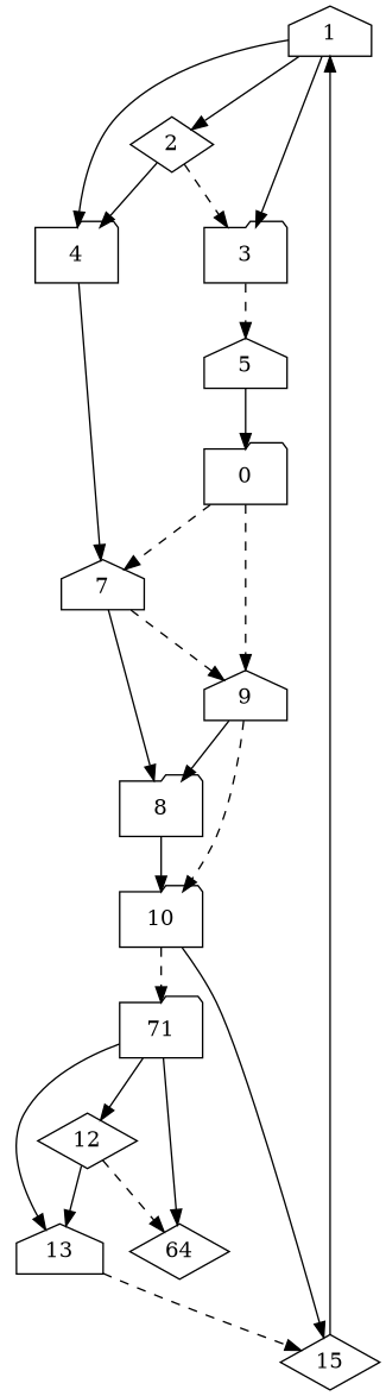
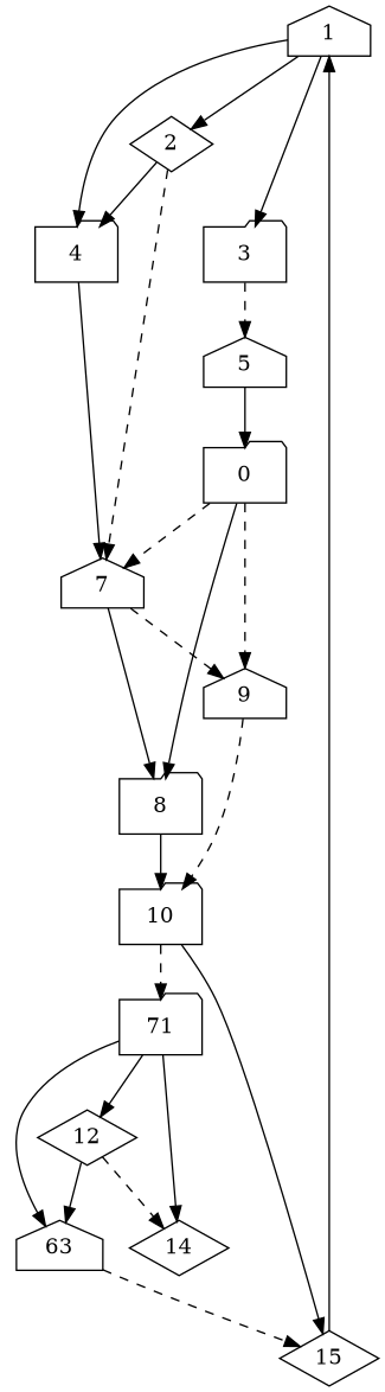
  digraph {
    node [shape=folder]
    edge [heightLimit=8 primaryType=sideStreet secondaryType=none style=solid village=Saarbruecken weight=3]
    1 [shape=house]
    2 [shape=diamond]
    3
    4
    5 [shape=house]
    7 [shape=house]
    n7 [label=0]
    8
    9 [shape=house]
    10
    n11 [label=71]
    15 [shape=diamond]
    12 [shape=diamond]
-   13 [shape=house]
-   14 [shape=diamond label=64]
+   13 [shape=house label=63]
+   14 [shape=diamond]
    1 -> 2 [heightLimit=3]
    1 -> 3 [heightLimit=2 secondaryType=tunnel weight=1]
    1 -> 4 [secondaryType=oneWayStreet weight=7]
-   2 -> 3 [style=dashed weight=11]
+   2 -> 7 [style=dashed weight=11]
    2 -> 4 [heightLimit=9 primaryType=mainStreet]
    3 -> 5 [heightLimit=12 style=dashed weight=9]
    4 -> 7 [heightLimit=4 primaryType=mainStreet secondaryType=oneWayStreet weight=2]
    5 -> n7 [heightLimit=10 primaryType=countyRoad village=Saarland weight=16]
    7 -> 8 [village=Homburg weight=6]
    7 -> 9 [heightLimit=9 primaryType=mainStreet style=dashed village=Homburg]
    n7 -> 7 [heightLimit=10 style=dashed village=Homburg]
-   9 -> 8 [heightLimit=2 secondaryType=tunnel village=Homburg weight=1]
+   n7 -> 8 [heightLimit=2 secondaryType=tunnel village=Homburg weight=1]
    n7 -> 9 [secondaryType=oneWayStreet style=dashed village=Homburg weight=7]
    8 -> 10 [heightLimit=12 village=Homburg weight=9]
    9 -> 10 [heightLimit=4 primaryType=mainStreet secondaryType=oneWayStreet style=dashed village=Homburg weight=2]
    10 -> n11 [heightLimit=10 primaryType=countyRoad style=dashed village=Saarland weight=39]
    10 -> 15 [heightLimit=4 primaryType=mainStreet secondaryType=oneWayStreet village=Saarlouis weight=2]
    n11 -> 12 [heightLimit=10 village=Saarlouis]
    n11 -> 13 [heightLimit=2 secondaryType=tunnel village=Saarlouis weight=1]
    n11 -> 14 [secondaryType=oneWayStreet village=Saarlouis weight=7]
    15 -> 1 [heightLimit=10 primaryType=countyRoad village=Saarland weight=29]
    12 -> 13 [village=Saarlouis weight=6]
    12 -> 14 [heightLimit=9 primaryType=mainStreet style=dashed village=Saarlouis]
    13 -> 15 [heightLimit=12 style=dashed village=Saarlouis weight=9]
  }
